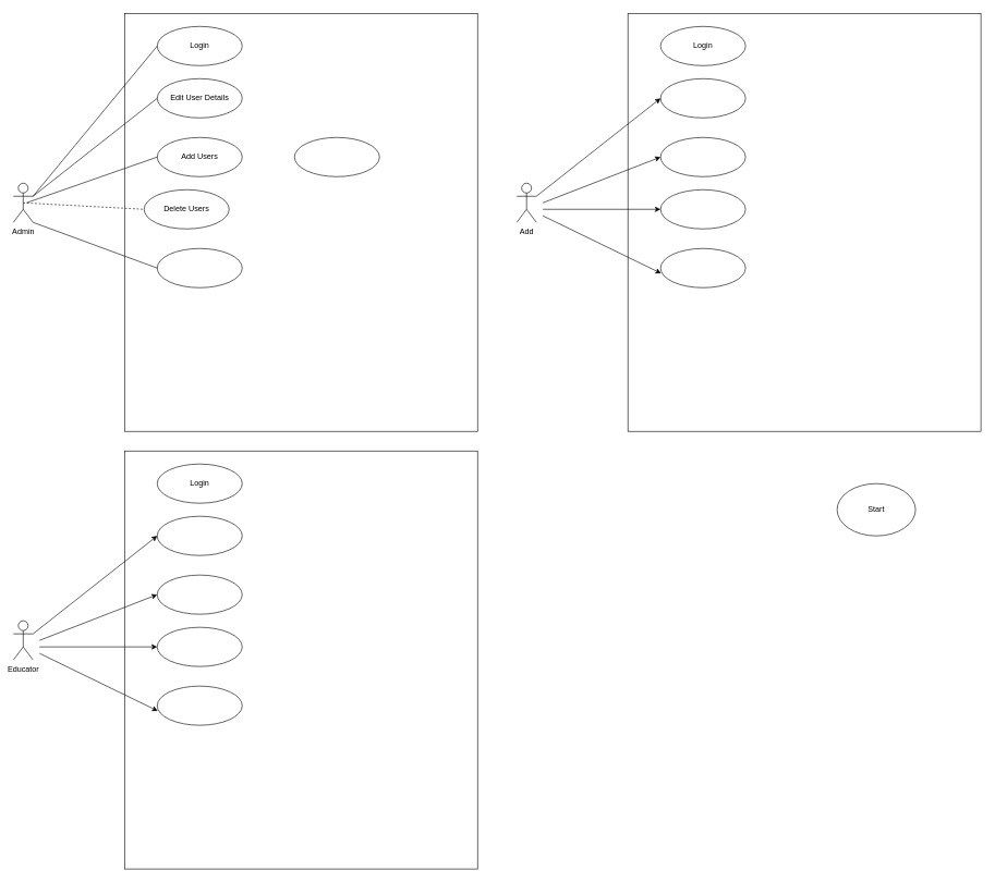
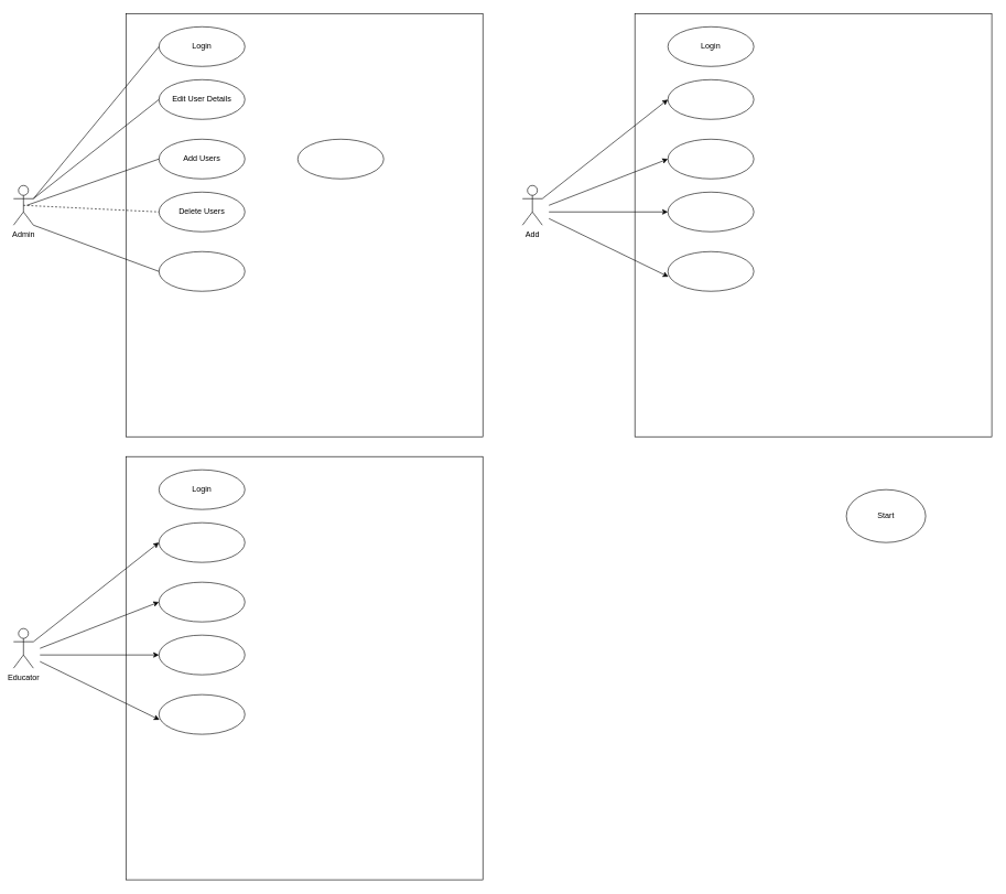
  <mxCell id="0" />
  <mxCell id="1" parent="0" />
  <mxCell id="2" value="" style="rounded=0;whiteSpace=wrap;html=1;" parent="1" vertex="1"><mxGeometry x="190" y="20" width="540" height="640" as="geometry" /></mxCell>
  <mxCell id="3" value="Admin&lt;div&gt;&lt;br&gt;&lt;/div&gt;" style="shape=umlActor;verticalLabelPosition=bottom;verticalAlign=top;html=1;outlineConnect=0;" parent="1" vertex="1"><mxGeometry x="20" y="280" width="30" height="60" as="geometry" /></mxCell>
  <mxCell id="4" value="Login" style="ellipse;whiteSpace=wrap;html=1;" parent="1" vertex="1"><mxGeometry x="240" y="40" width="130" height="60" as="geometry" /></mxCell>
  <mxCell id="5" value="Edit User Details" style="ellipse;whiteSpace=wrap;html=1;" parent="1" vertex="1"><mxGeometry x="240" y="120" width="130" height="60" as="geometry" /></mxCell>
  <mxCell id="6" value="Add Users" style="ellipse;whiteSpace=wrap;html=1;" parent="1" vertex="1"><mxGeometry x="240" y="210" width="130" height="60" as="geometry" /></mxCell>
- <mxCell id="7" value="Delete Users" style="ellipse;whiteSpace=wrap;html=1;" parent="1" vertex="1"><mxGeometry x="220" y="290" width="130" height="60" as="geometry" /></mxCell>
+ <mxCell id="7" value="Delete Users" style="ellipse;whiteSpace=wrap;html=1;" parent="1" vertex="1"><mxGeometry x="240" y="290" width="130" height="60" as="geometry" /></mxCell>
  <mxCell id="8" value="" style="ellipse;whiteSpace=wrap;html=1;" parent="1" vertex="1"><mxGeometry x="240" y="380" width="130" height="60" as="geometry" /></mxCell>
  <mxCell id="9" value="" style="ellipse;whiteSpace=wrap;html=1;" parent="1" vertex="1"><mxGeometry x="450" y="210" width="130" height="60" as="geometry" /></mxCell>
  <mxCell id="10" value="" style="endArrow=none;html=1;rounded=0;exitX=1;exitY=0.333;exitDx=0;exitDy=0;exitPerimeter=0;entryX=0;entryY=0.5;entryDx=0;entryDy=0;" parent="1" source="3" target="4" edge="1"><mxGeometry width="50" height="50" relative="1" as="geometry"><mxPoint x="350" y="310" as="sourcePoint" /><mxPoint x="400" y="260" as="targetPoint" /></mxGeometry></mxCell>
  <mxCell id="11" value="" style="endArrow=none;html=1;rounded=0;entryX=0;entryY=0.5;entryDx=0;entryDy=0;" parent="1" target="5" edge="1"><mxGeometry width="50" height="50" relative="1" as="geometry"><mxPoint x="50" y="300" as="sourcePoint" /><mxPoint x="250" y="80" as="targetPoint" /></mxGeometry></mxCell>
  <mxCell id="12" value="" style="endArrow=none;html=1;rounded=0;entryX=0;entryY=0.5;entryDx=0;entryDy=0;" parent="1" target="6" edge="1"><mxGeometry width="50" height="50" relative="1" as="geometry"><mxPoint x="40" y="310" as="sourcePoint" /><mxPoint x="260" y="90" as="targetPoint" /></mxGeometry></mxCell>
  <mxCell id="13" value="" style="endArrow=none;html=1;rounded=0;exitX=0.5;exitY=0.5;exitDx=0;exitDy=0;exitPerimeter=0;entryX=0;entryY=0.5;entryDx=0;entryDy=0;dashed=1;" parent="1" source="3" target="7" edge="1"><mxGeometry width="50" height="50" relative="1" as="geometry"><mxPoint x="80" y="330" as="sourcePoint" /><mxPoint x="270" y="100" as="targetPoint" /></mxGeometry></mxCell>
  <mxCell id="14" value="" style="endArrow=none;html=1;rounded=0;exitX=1;exitY=1;exitDx=0;exitDy=0;exitPerimeter=0;entryX=0;entryY=0.5;entryDx=0;entryDy=0;" parent="1" source="3" target="8" edge="1"><mxGeometry width="50" height="50" relative="1" as="geometry"><mxPoint x="90" y="340" as="sourcePoint" /><mxPoint x="280" y="110" as="targetPoint" /></mxGeometry></mxCell>
  <mxCell id="15" value="" style="rounded=0;whiteSpace=wrap;html=1;" parent="1" vertex="1"><mxGeometry x="960" y="20" width="540" height="640" as="geometry" /></mxCell>
  <mxCell id="16" style="rounded=0;orthogonalLoop=1;jettySize=auto;html=1;exitX=1;exitY=0.333;exitDx=0;exitDy=0;exitPerimeter=0;entryX=0;entryY=0.5;entryDx=0;entryDy=0;" parent="1" source="17" target="19" edge="1"><mxGeometry relative="1" as="geometry" /></mxCell>
  <mxCell id="17" value="&lt;div&gt;Add&lt;/div&gt;&lt;div&gt;&lt;br&gt;&lt;/div&gt;" style="shape=umlActor;verticalLabelPosition=bottom;verticalAlign=top;html=1;outlineConnect=0;" parent="1" vertex="1"><mxGeometry x="790" y="280" width="30" height="60" as="geometry" /></mxCell>
  <mxCell id="18" value="Login" style="ellipse;whiteSpace=wrap;html=1;" parent="1" vertex="1"><mxGeometry x="1010" y="40" width="130" height="60" as="geometry" /></mxCell>
  <mxCell id="19" value="" style="ellipse;whiteSpace=wrap;html=1;" parent="1" vertex="1"><mxGeometry x="1010" y="120" width="130" height="60" as="geometry" /></mxCell>
  <mxCell id="20" value="" style="ellipse;whiteSpace=wrap;html=1;" parent="1" vertex="1"><mxGeometry x="1010" y="210" width="130" height="60" as="geometry" /></mxCell>
  <mxCell id="21" value="" style="ellipse;whiteSpace=wrap;html=1;" parent="1" vertex="1"><mxGeometry x="1010" y="290" width="130" height="60" as="geometry" /></mxCell>
  <mxCell id="22" value="" style="ellipse;whiteSpace=wrap;html=1;" parent="1" vertex="1"><mxGeometry x="1010" y="380" width="130" height="60" as="geometry" /></mxCell>
  <mxCell id="23" style="rounded=0;orthogonalLoop=1;jettySize=auto;html=1;exitX=1;exitY=0.333;exitDx=0;exitDy=0;exitPerimeter=0;entryX=0;entryY=0.5;entryDx=0;entryDy=0;" parent="1" target="20" edge="1"><mxGeometry relative="1" as="geometry"><mxPoint x="830" y="310" as="sourcePoint" /><mxPoint x="1020" y="160" as="targetPoint" /></mxGeometry></mxCell>
  <mxCell id="24" style="rounded=0;orthogonalLoop=1;jettySize=auto;html=1;entryX=0;entryY=0.5;entryDx=0;entryDy=0;" parent="1" target="21" edge="1"><mxGeometry relative="1" as="geometry"><mxPoint x="830" y="320" as="sourcePoint" /><mxPoint x="1030" y="170" as="targetPoint" /></mxGeometry></mxCell>
  <mxCell id="25" style="rounded=0;orthogonalLoop=1;jettySize=auto;html=1;entryX=0.006;entryY=0.633;entryDx=0;entryDy=0;entryPerimeter=0;" parent="1" target="22" edge="1"><mxGeometry relative="1" as="geometry"><mxPoint x="830" y="330" as="sourcePoint" /><mxPoint x="1040" y="180" as="targetPoint" /></mxGeometry></mxCell>
  <mxCell id="26" value="" style="rounded=0;whiteSpace=wrap;html=1;" parent="1" vertex="1"><mxGeometry x="190" y="690" width="540" height="640" as="geometry" /></mxCell>
  <mxCell id="27" style="rounded=0;orthogonalLoop=1;jettySize=auto;html=1;exitX=1;exitY=0.333;exitDx=0;exitDy=0;exitPerimeter=0;entryX=0;entryY=0.5;entryDx=0;entryDy=0;" parent="1" source="28" target="30" edge="1"><mxGeometry relative="1" as="geometry" /></mxCell>
  <mxCell id="28" value="&lt;div&gt;Educator&lt;/div&gt;" style="shape=umlActor;verticalLabelPosition=bottom;verticalAlign=top;html=1;outlineConnect=0;" parent="1" vertex="1"><mxGeometry x="20" y="950" width="30" height="60" as="geometry" /></mxCell>
  <mxCell id="29" value="Login" style="ellipse;whiteSpace=wrap;html=1;" parent="1" vertex="1"><mxGeometry x="240" y="710" width="130" height="60" as="geometry" /></mxCell>
  <mxCell id="30" value="" style="ellipse;whiteSpace=wrap;html=1;" parent="1" vertex="1"><mxGeometry x="240" y="790" width="130" height="60" as="geometry" /></mxCell>
  <mxCell id="31" value="" style="ellipse;whiteSpace=wrap;html=1;" parent="1" vertex="1"><mxGeometry x="240" y="880" width="130" height="60" as="geometry" /></mxCell>
  <mxCell id="32" value="" style="ellipse;whiteSpace=wrap;html=1;" parent="1" vertex="1"><mxGeometry x="240" y="960" width="130" height="60" as="geometry" /></mxCell>
  <mxCell id="33" value="" style="ellipse;whiteSpace=wrap;html=1;" parent="1" vertex="1"><mxGeometry x="240" y="1050" width="130" height="60" as="geometry" /></mxCell>
  <mxCell id="34" style="rounded=0;orthogonalLoop=1;jettySize=auto;html=1;exitX=1;exitY=0.333;exitDx=0;exitDy=0;exitPerimeter=0;entryX=0;entryY=0.5;entryDx=0;entryDy=0;" parent="1" target="31" edge="1"><mxGeometry relative="1" as="geometry"><mxPoint x="60" as="sourcePoint" y="980" /><mxPoint x="250" y="830" as="targetPoint" /></mxGeometry></mxCell>
  <mxCell id="35" style="rounded=0;orthogonalLoop=1;jettySize=auto;html=1;entryX=0;entryY=0.5;entryDx=0;entryDy=0;" parent="1" target="32" edge="1"><mxGeometry relative="1" as="geometry"><mxPoint x="60" y="990" as="sourcePoint" /><mxPoint x="260" y="840" as="targetPoint" /></mxGeometry></mxCell>
  <mxCell id="36" style="rounded=0;orthogonalLoop=1;jettySize=auto;html=1;entryX=0.006;entryY=0.633;entryDx=0;entryDy=0;entryPerimeter=0;" parent="1" target="33" edge="1"><mxGeometry relative="1" as="geometry"><mxPoint x="60" y="1000" as="sourcePoint" /><mxPoint x="270" y="850" as="targetPoint" /></mxGeometry></mxCell>
  <mxCell id="37" value="Start" style="ellipse;whiteSpace=wrap;html=1;" parent="1" vertex="1"><mxGeometry x="1280" y="740" width="120" height="80" as="geometry" /></mxCell>
